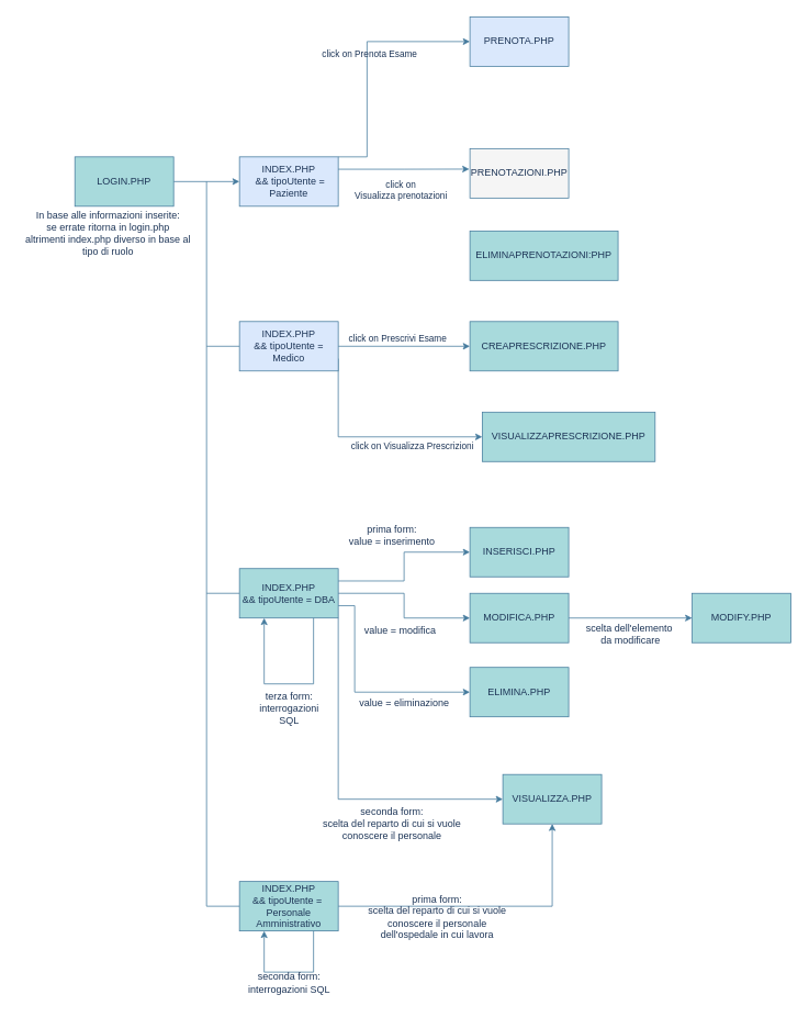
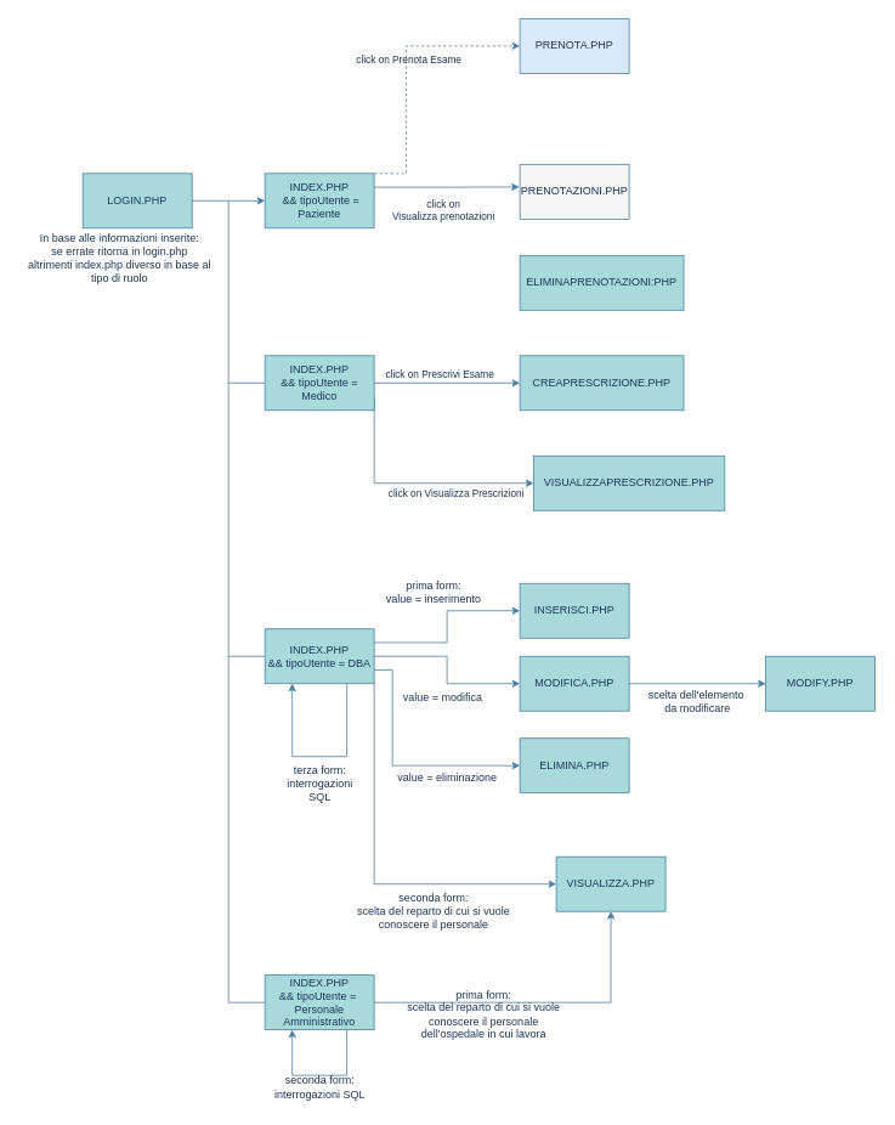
  <mxCell id="0" />
  <mxCell id="1" parent="0" />
  <mxCell id="2" value="" style="edgeStyle=orthogonalEdgeStyle;rounded=0;orthogonalLoop=1;jettySize=auto;html=1;labelBackgroundColor=none;fontColor=default;strokeColor=#457B9D;" parent="1" source="3" target="6" edge="1"><mxGeometry relative="1" as="geometry" /></mxCell>
  <mxCell id="3" value="LOGIN.PHP" style="rounded=0;whiteSpace=wrap;html=1;labelBackgroundColor=none;fillColor=#A8DADC;strokeColor=#457B9D;fontColor=#1D3557;" parent="1" vertex="1"><mxGeometry x="90" y="190" width="120" height="60" as="geometry" /></mxCell>
- <mxCell id="4" style="edgeStyle=orthogonalEdgeStyle;rounded=0;orthogonalLoop=1;jettySize=auto;html=1;entryX=0;entryY=0.5;entryDx=0;entryDy=0;labelBackgroundColor=none;fontColor=default;strokeColor=#457B9D;" parent="1" source="6" target="7" edge="1"><mxGeometry relative="1" as="geometry"><mxPoint x="450" y="30" as="targetPoint" /><Array as="points"><mxPoint x="445" y="190" /><mxPoint x="445" y="50" /></Array></mxGeometry></mxCell>
+ <mxCell id="4" style="edgeStyle=orthogonalEdgeStyle;rounded=0;orthogonalLoop=1;jettySize=auto;html=1;entryX=0;entryY=0.5;entryDx=0;entryDy=0;labelBackgroundColor=none;fontColor=default;strokeColor=#457B9D;dashed=1;" parent="1" source="6" target="7" edge="1"><mxGeometry relative="1" as="geometry"><mxPoint x="450" y="30" as="targetPoint" /><Array as="points"><mxPoint x="445" y="190" /><mxPoint x="445" y="50" /></Array></mxGeometry></mxCell>
  <mxCell id="5" value="&lt;div&gt;click on Prenota Esame&lt;/div&gt;" style="edgeLabel;html=1;align=center;verticalAlign=middle;resizable=0;points=[];labelBackgroundColor=none;fontColor=#1D3557;" parent="4" vertex="1" connectable="0"><mxGeometry x="0.067" y="-2" relative="1" as="geometry"><mxPoint as="offset" /></mxGeometry></mxCell>
- <mxCell id="6" value="INDEX.PHP&lt;div&gt;&amp;nbsp;&amp;amp;&amp;amp; tipoUtente = Paziente&lt;/div&gt;" style="rounded=0;whiteSpace=wrap;html=1;labelBackgroundColor=none;fillColor=#dae8fc;strokeColor=#457B9D;fontColor=#1D3557;" parent="1" vertex="1"><mxGeometry x="290" y="190" width="120" height="60" as="geometry" /></mxCell>
+ <mxCell id="6" value="INDEX.PHP&lt;div&gt;&amp;nbsp;&amp;amp;&amp;amp; tipoUtente = Paziente&lt;/div&gt;" style="rounded=0;whiteSpace=wrap;html=1;labelBackgroundColor=none;fillColor=#A8DADC;strokeColor=#457B9D;fontColor=#1D3557;" parent="1" vertex="1"><mxGeometry x="290" y="190" width="120" height="60" as="geometry" /></mxCell>
  <mxCell id="7" value="PRENOTA.PHP" style="whiteSpace=wrap;html=1;labelBackgroundColor=none;fillColor=#dae8fc;strokeColor=#457B9D;fontColor=#1D3557;" parent="1" vertex="1"><mxGeometry x="570" y="20" width="120" height="60" as="geometry" /></mxCell>
  <mxCell id="8" value="PRENOTAZIONI.PHP" style="rounded=0;whiteSpace=wrap;html=1;labelBackgroundColor=none;fillColor=#f5f5f5;strokeColor=#457B9D;fontColor=#1D3557;" parent="1" vertex="1"><mxGeometry x="570" y="180" width="120" height="60" as="geometry" /></mxCell>
  <mxCell id="9" style="edgeStyle=orthogonalEdgeStyle;rounded=0;orthogonalLoop=1;jettySize=auto;html=1;exitX=1;exitY=0.25;exitDx=0;exitDy=0;entryX=-0.006;entryY=0.414;entryDx=0;entryDy=0;entryPerimeter=0;labelBackgroundColor=none;fontColor=default;strokeColor=#457B9D;" parent="1" source="6" target="8" edge="1"><mxGeometry relative="1" as="geometry" /></mxCell>
  <mxCell id="10" value="click on&lt;div&gt;Visualizza prenotazioni&lt;/div&gt;" style="edgeLabel;html=1;align=center;verticalAlign=middle;resizable=0;points=[];labelBackgroundColor=none;fontColor=#1D3557;" parent="9" vertex="1" connectable="0"><mxGeometry x="-0.167" y="-1" relative="1" as="geometry"><mxPoint x="9" y="24" as="offset" /></mxGeometry></mxCell>
  <mxCell id="11" value="ELIMINAPRENOTAZIONI:PHP" style="whiteSpace=wrap;html=1;labelBackgroundColor=none;fillColor=#A8DADC;strokeColor=#457B9D;fontColor=#1D3557;" parent="1" vertex="1"><mxGeometry x="570" y="280" width="180" height="60" as="geometry" /></mxCell>
  <mxCell id="12" value="" style="endArrow=none;html=1;rounded=0;exitX=0;exitY=0.5;exitDx=0;exitDy=0;labelBackgroundColor=none;fontColor=default;strokeColor=#457B9D;" parent="1" source="18" edge="1"><mxGeometry width="50" height="50" relative="1" as="geometry"><mxPoint x="250" y="480" as="sourcePoint" /><mxPoint x="250" y="220" as="targetPoint" /><Array as="points"><mxPoint x="250" y="420" /></Array></mxGeometry></mxCell>
  <mxCell id="13" value="In base alle informazioni inserite:&lt;div&gt;se errate ritorna in login.php&lt;/div&gt;&lt;div&gt;altrimenti index.php diverso in base al&lt;/div&gt;&lt;div&gt;tipo di ruolo&lt;/div&gt;" style="text;html=1;align=center;verticalAlign=middle;resizable=0;points=[];autosize=1;strokeColor=none;fillColor=none;labelBackgroundColor=none;fontColor=#1D3557;" parent="1" vertex="1"><mxGeometry x="20" y="248" width="220" height="70" as="geometry" /></mxCell>
  <mxCell id="14" value="" style="edgeStyle=orthogonalEdgeStyle;rounded=0;orthogonalLoop=1;jettySize=auto;html=1;labelBackgroundColor=none;fontColor=default;strokeColor=#457B9D;" parent="1" source="18" target="19" edge="1"><mxGeometry relative="1" as="geometry" /></mxCell>
  <mxCell id="15" value="click on Prescrivi Esame" style="edgeLabel;html=1;align=center;verticalAlign=middle;resizable=0;points=[];labelBackgroundColor=none;fontColor=#1D3557;" parent="14" vertex="1" connectable="0"><mxGeometry x="-0.11" y="1" relative="1" as="geometry"><mxPoint y="-9" as="offset" /></mxGeometry></mxCell>
  <mxCell id="16" style="edgeStyle=orthogonalEdgeStyle;rounded=0;orthogonalLoop=1;jettySize=auto;html=1;exitX=1;exitY=0.75;exitDx=0;exitDy=0;entryX=0;entryY=0.5;entryDx=0;entryDy=0;labelBackgroundColor=none;fontColor=default;strokeColor=#457B9D;" parent="1" source="18" target="20" edge="1"><mxGeometry relative="1" as="geometry"><Array as="points"><mxPoint x="410" y="530" /></Array></mxGeometry></mxCell>
  <mxCell id="17" value="click on Visualizza Prescrizioni" style="edgeLabel;html=1;align=center;verticalAlign=middle;resizable=0;points=[];labelBackgroundColor=none;fontColor=#1D3557;" parent="16" vertex="1" connectable="0"><mxGeometry x="0.199" y="2" relative="1" as="geometry"><mxPoint x="22" y="12" as="offset" /></mxGeometry></mxCell>
- <mxCell id="18" value="INDEX.PHP&lt;div&gt;&amp;amp;&amp;amp; tipoUtente =&lt;/div&gt;&lt;div&gt;Medico&lt;/div&gt;" style="whiteSpace=wrap;html=1;labelBackgroundColor=none;fillColor=#dae8fc;strokeColor=#457B9D;fontColor=#1D3557;" parent="1" vertex="1"><mxGeometry x="290" y="390" width="120" height="60" as="geometry" /></mxCell>
+ <mxCell id="18" value="INDEX.PHP&lt;div&gt;&amp;amp;&amp;amp; tipoUtente =&lt;/div&gt;&lt;div&gt;Medico&lt;/div&gt;" style="whiteSpace=wrap;html=1;labelBackgroundColor=none;fillColor=#A8DADC;strokeColor=#457B9D;fontColor=#1D3557;" parent="1" vertex="1"><mxGeometry x="290" y="390" width="120" height="60" as="geometry" /></mxCell>
  <mxCell id="19" value="CREAPRESCRIZIONE.PHP" style="whiteSpace=wrap;html=1;labelBackgroundColor=none;fillColor=#A8DADC;strokeColor=#457B9D;fontColor=#1D3557;" parent="1" vertex="1"><mxGeometry x="570" y="390" width="180" height="60" as="geometry" /></mxCell>
  <mxCell id="20" value="VISUALIZZAPRESCRIZIONE.PHP" style="whiteSpace=wrap;html=1;labelBackgroundColor=none;fillColor=#A8DADC;strokeColor=#457B9D;fontColor=#1D3557;" parent="1" vertex="1"><mxGeometry x="585" y="500" width="210" height="60" as="geometry" /></mxCell>
  <mxCell id="21" value="" style="endArrow=none;html=1;rounded=0;labelBackgroundColor=none;fontColor=default;strokeColor=#457B9D;" parent="1" edge="1"><mxGeometry width="50" height="50" relative="1" as="geometry"><mxPoint x="250" y="720" as="sourcePoint" /><mxPoint x="250" y="420" as="targetPoint" /></mxGeometry></mxCell>
  <mxCell id="22" value="" style="endArrow=none;html=1;rounded=0;labelBackgroundColor=none;fontColor=default;strokeColor=#457B9D;" parent="1" target="27" edge="1"><mxGeometry width="50" height="50" relative="1" as="geometry"><mxPoint x="250" y="720" as="sourcePoint" /><mxPoint x="280" y="720" as="targetPoint" /></mxGeometry></mxCell>
  <mxCell id="23" style="edgeStyle=orthogonalEdgeStyle;rounded=0;orthogonalLoop=1;jettySize=auto;html=1;exitX=1;exitY=0.25;exitDx=0;exitDy=0;entryX=0;entryY=0.5;entryDx=0;entryDy=0;labelBackgroundColor=none;fontColor=default;strokeColor=#457B9D;" parent="1" source="27" target="28" edge="1"><mxGeometry relative="1" as="geometry" /></mxCell>
  <mxCell id="24" style="edgeStyle=orthogonalEdgeStyle;rounded=0;orthogonalLoop=1;jettySize=auto;html=1;exitX=1;exitY=0.5;exitDx=0;exitDy=0;entryX=0;entryY=0.5;entryDx=0;entryDy=0;labelBackgroundColor=none;fontColor=default;strokeColor=#457B9D;" parent="1" source="27" target="31" edge="1"><mxGeometry relative="1" as="geometry" /></mxCell>
  <mxCell id="25" style="edgeStyle=orthogonalEdgeStyle;rounded=0;orthogonalLoop=1;jettySize=auto;html=1;exitX=1;exitY=0.75;exitDx=0;exitDy=0;entryX=0;entryY=0.5;entryDx=0;entryDy=0;labelBackgroundColor=none;fontColor=default;strokeColor=#457B9D;" parent="1" source="27" target="35" edge="1"><mxGeometry relative="1" as="geometry"><Array as="points"><mxPoint x="430" y="735" /><mxPoint x="430" y="840" /></Array></mxGeometry></mxCell>
  <mxCell id="26" style="edgeStyle=orthogonalEdgeStyle;rounded=0;orthogonalLoop=1;jettySize=auto;html=1;exitX=1;exitY=1;exitDx=0;exitDy=0;entryX=0;entryY=0.5;entryDx=0;entryDy=0;labelBackgroundColor=none;fontColor=default;strokeColor=#457B9D;" parent="1" source="27" target="37" edge="1"><mxGeometry relative="1" as="geometry" /></mxCell>
  <mxCell id="27" value="INDEX.PHP&lt;div&gt;&amp;amp;&amp;amp; tipoUtente = DBA&lt;/div&gt;" style="rounded=0;whiteSpace=wrap;html=1;labelBackgroundColor=none;fillColor=#A8DADC;strokeColor=#457B9D;fontColor=#1D3557;" parent="1" vertex="1"><mxGeometry x="290" y="690" width="120" height="60" as="geometry" /></mxCell>
  <mxCell id="28" value="INSERISCI.PHP" style="whiteSpace=wrap;html=1;labelBackgroundColor=none;fillColor=#A8DADC;strokeColor=#457B9D;fontColor=#1D3557;" parent="1" vertex="1"><mxGeometry x="570" y="640" width="120" height="60" as="geometry" /></mxCell>
  <mxCell id="29" value="prima form:&lt;br&gt;value = inserimento" style="text;html=1;align=center;verticalAlign=middle;resizable=0;points=[];autosize=1;strokeColor=none;fillColor=none;labelBackgroundColor=none;fontColor=#1D3557;" parent="1" vertex="1"><mxGeometry x="410" y="630" width="130" height="40" as="geometry" /></mxCell>
  <mxCell id="30" value="" style="edgeStyle=orthogonalEdgeStyle;rounded=0;orthogonalLoop=1;jettySize=auto;html=1;labelBackgroundColor=none;fontColor=default;strokeColor=#457B9D;" parent="1" source="31" target="33" edge="1"><mxGeometry relative="1" as="geometry" /></mxCell>
  <mxCell id="31" value="MODIFICA.PHP" style="whiteSpace=wrap;html=1;labelBackgroundColor=none;fillColor=#A8DADC;strokeColor=#457B9D;fontColor=#1D3557;" parent="1" vertex="1"><mxGeometry x="570" y="720" width="120" height="60" as="geometry" /></mxCell>
  <mxCell id="32" value="value = modifica" style="text;html=1;align=center;verticalAlign=middle;resizable=0;points=[];autosize=1;strokeColor=none;fillColor=none;labelBackgroundColor=none;fontColor=#1D3557;" parent="1" vertex="1"><mxGeometry x="430" y="750" width="110" height="30" as="geometry" /></mxCell>
  <mxCell id="33" value="MODIFY.PHP" style="whiteSpace=wrap;html=1;labelBackgroundColor=none;fillColor=#A8DADC;strokeColor=#457B9D;fontColor=#1D3557;" parent="1" vertex="1"><mxGeometry x="840" y="720" width="120" height="60" as="geometry" /></mxCell>
  <mxCell id="34" value="scelta dell'elemento&amp;nbsp;&lt;div&gt;da modificare&lt;/div&gt;" style="text;html=1;align=center;verticalAlign=middle;resizable=0;points=[];autosize=1;strokeColor=none;fillColor=none;labelBackgroundColor=none;fontColor=#1D3557;" parent="1" vertex="1"><mxGeometry x="700" y="750" width="130" height="40" as="geometry" /></mxCell>
  <mxCell id="35" value="ELIMINA.PHP" style="whiteSpace=wrap;html=1;labelBackgroundColor=none;fillColor=#A8DADC;strokeColor=#457B9D;fontColor=#1D3557;" parent="1" vertex="1"><mxGeometry x="570" y="810" width="120" height="60" as="geometry" /></mxCell>
  <mxCell id="36" value="value = eliminazione" style="text;html=1;align=center;verticalAlign=middle;resizable=0;points=[];autosize=1;strokeColor=none;fillColor=none;labelBackgroundColor=none;fontColor=#1D3557;" parent="1" vertex="1"><mxGeometry x="425" y="838" width="130" height="30" as="geometry" /></mxCell>
  <mxCell id="37" value="VISUALIZZA.PHP" style="whiteSpace=wrap;html=1;labelBackgroundColor=none;fillColor=#A8DADC;strokeColor=#457B9D;fontColor=#1D3557;" parent="1" vertex="1"><mxGeometry x="610" y="940" width="120" height="60" as="geometry" /></mxCell>
  <mxCell id="38" value="seconda form:&lt;div&gt;scelta del reparto di cui si vuole&lt;/div&gt;&lt;div&gt;conoscere il personale&lt;/div&gt;" style="text;html=1;align=center;verticalAlign=middle;resizable=0;points=[];autosize=1;strokeColor=none;fillColor=none;labelBackgroundColor=none;fontColor=#1D3557;" parent="1" vertex="1"><mxGeometry x="380" y="970" width="190" height="60" as="geometry" /></mxCell>
  <mxCell id="39" style="edgeStyle=orthogonalEdgeStyle;rounded=0;orthogonalLoop=1;jettySize=auto;html=1;exitX=0.75;exitY=1;exitDx=0;exitDy=0;entryX=0.25;entryY=1;entryDx=0;entryDy=0;labelBackgroundColor=none;fontColor=default;strokeColor=#457B9D;" parent="1" source="27" target="27" edge="1"><mxGeometry relative="1" as="geometry"><Array as="points"><mxPoint x="380" y="830" /><mxPoint x="320" y="830" /></Array></mxGeometry></mxCell>
  <mxCell id="40" value="terza form:&lt;div&gt;interrogazioni&lt;/div&gt;&lt;div&gt;SQL&lt;/div&gt;" style="text;html=1;align=center;verticalAlign=middle;resizable=0;points=[];autosize=1;strokeColor=none;fillColor=none;labelBackgroundColor=none;fontColor=#1D3557;" parent="1" vertex="1"><mxGeometry x="300" y="830" width="100" height="60" as="geometry" /></mxCell>
  <mxCell id="41" value="" style="endArrow=none;html=1;rounded=0;exitX=0;exitY=0.5;exitDx=0;exitDy=0;labelBackgroundColor=none;fontColor=default;strokeColor=#457B9D;" edge="1" parent="1" source="43"><mxGeometry width="50" height="50" relative="1" as="geometry"><mxPoint x="270" y="1100" as="sourcePoint" /><mxPoint x="250" y="720" as="targetPoint" /><Array as="points"><mxPoint x="250" y="1100" /></Array></mxGeometry></mxCell>
  <mxCell id="42" value="" style="edgeStyle=orthogonalEdgeStyle;rounded=0;orthogonalLoop=1;jettySize=auto;html=1;entryX=0.5;entryY=1;entryDx=0;entryDy=0;labelBackgroundColor=none;fontColor=default;strokeColor=#457B9D;" edge="1" parent="1" source="43" target="37"><mxGeometry relative="1" as="geometry"><mxPoint x="570" y="1100" as="targetPoint" /></mxGeometry></mxCell>
  <mxCell id="43" value="INDEX.PHP&lt;div&gt;&amp;amp;&amp;amp; tipoUtente =&amp;nbsp;&lt;/div&gt;&lt;div&gt;Personale Amministrativo&lt;/div&gt;" style="whiteSpace=wrap;html=1;labelBackgroundColor=none;fillColor=#A8DADC;strokeColor=#457B9D;fontColor=#1D3557;" vertex="1" parent="1"><mxGeometry x="290" y="1070" width="120" height="60" as="geometry" /></mxCell>
  <mxCell id="44" value="prima form:&lt;div&gt;scelta del reparto di cui si vuole&lt;/div&gt;&lt;div&gt;conoscere il personale&lt;/div&gt;&lt;div&gt;dell'ospedale in cui lavora&lt;/div&gt;" style="text;html=1;align=center;verticalAlign=middle;resizable=0;points=[];autosize=1;strokeColor=none;fillColor=none;labelBackgroundColor=none;fontColor=#1D3557;" vertex="1" parent="1"><mxGeometry x="435" y="1078" width="190" height="70" as="geometry" /></mxCell>
  <mxCell id="45" style="edgeStyle=orthogonalEdgeStyle;rounded=0;orthogonalLoop=1;jettySize=auto;html=1;exitX=0.75;exitY=1;exitDx=0;exitDy=0;entryX=0.25;entryY=1;entryDx=0;entryDy=0;labelBackgroundColor=none;fontColor=default;strokeColor=#457B9D;" edge="1" parent="1" source="43" target="43"><mxGeometry relative="1" as="geometry"><Array as="points"><mxPoint x="380" y="1180" /><mxPoint x="320" y="1180" /></Array></mxGeometry></mxCell>
  <mxCell id="46" value="seconda form:&lt;div&gt;interrogazioni SQL&lt;/div&gt;" style="text;html=1;align=center;verticalAlign=middle;resizable=0;points=[];autosize=1;strokeColor=none;fillColor=none;labelBackgroundColor=none;fontColor=#1D3557;" vertex="1" parent="1"><mxGeometry x="290" y="1173" width="120" height="40" as="geometry" /></mxCell>
